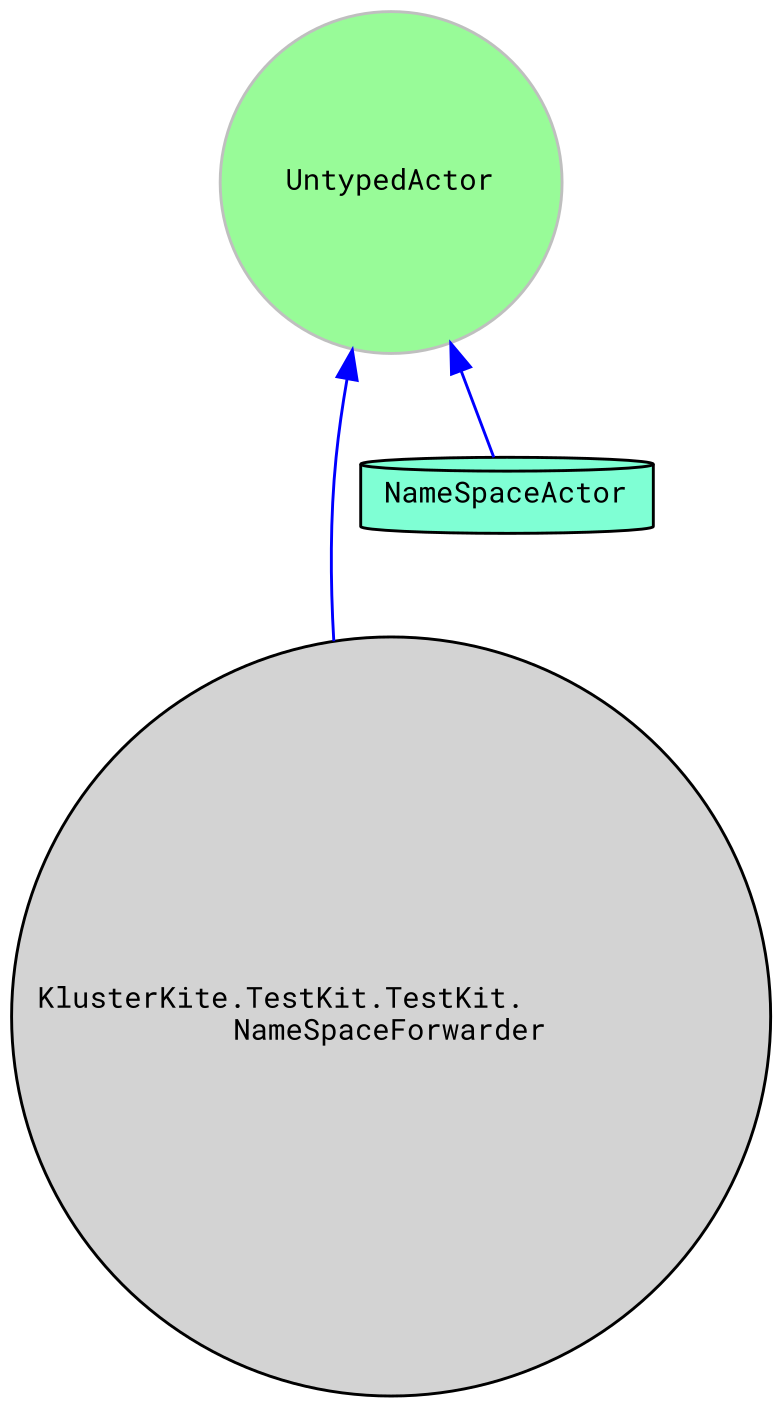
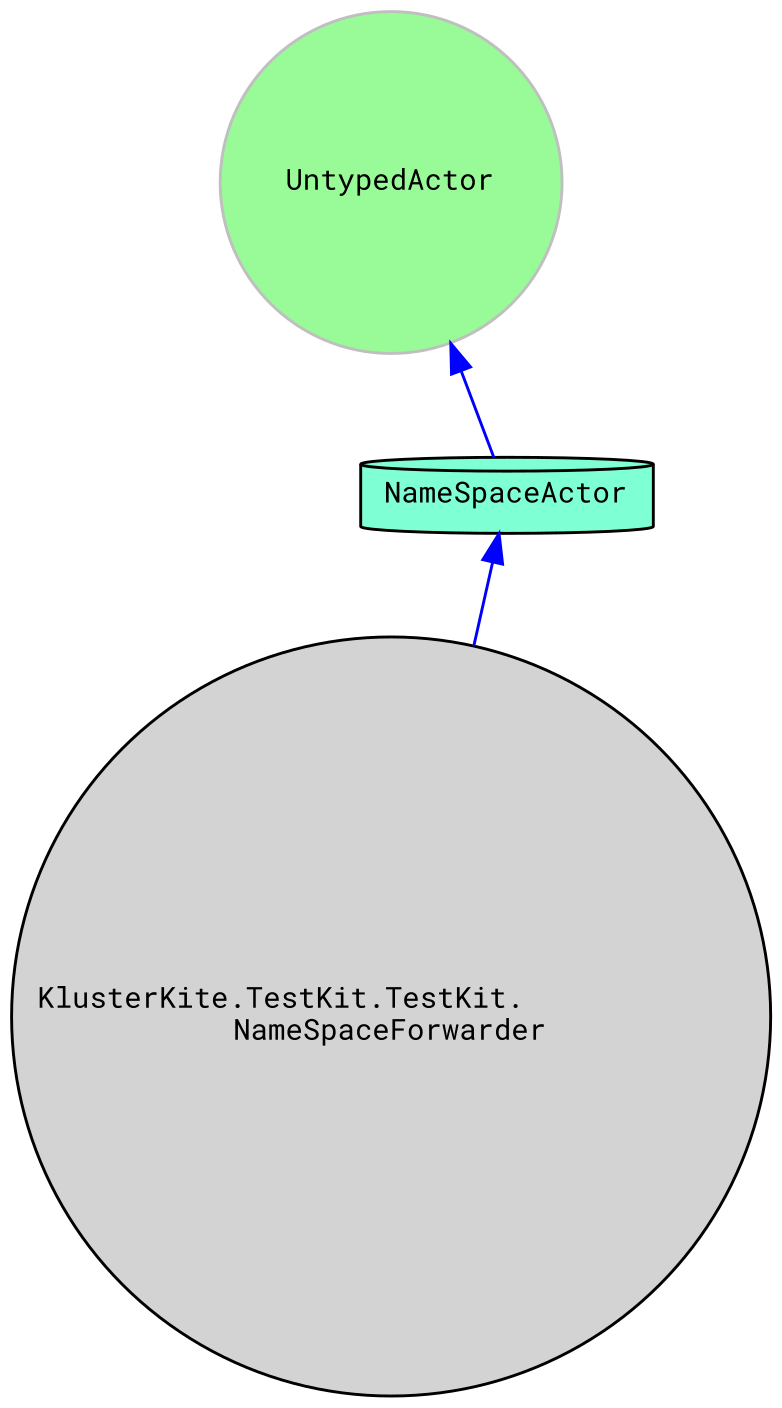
  digraph {
    fontname="Roboto Mono"
    node [color=black fontname="Roboto Mono" fontsize=10 shape=circle style=filled]
    edge [color=blue dir=back fontname="Roboto Mono" fontsize=10 labelfontname=Helvetica labelfontsize=10 style=solid]
    n1 [fillcolor=lightgrey fontcolor=black height=0.2 label="KlusterKite.TestKit.TestKit.\lNameSpaceForwarder" width=0.4]
    n2 [fillcolor=aquamarine height=0.2 label=NameSpaceActor shape=cylinder width=0.4]
    n3 [color=grey75 fillcolor=palegreen height=0.2 label=UntypedActor width=0.4]
-   n3 -> n1
+   n2 -> n1
    n3 -> n2
  }
